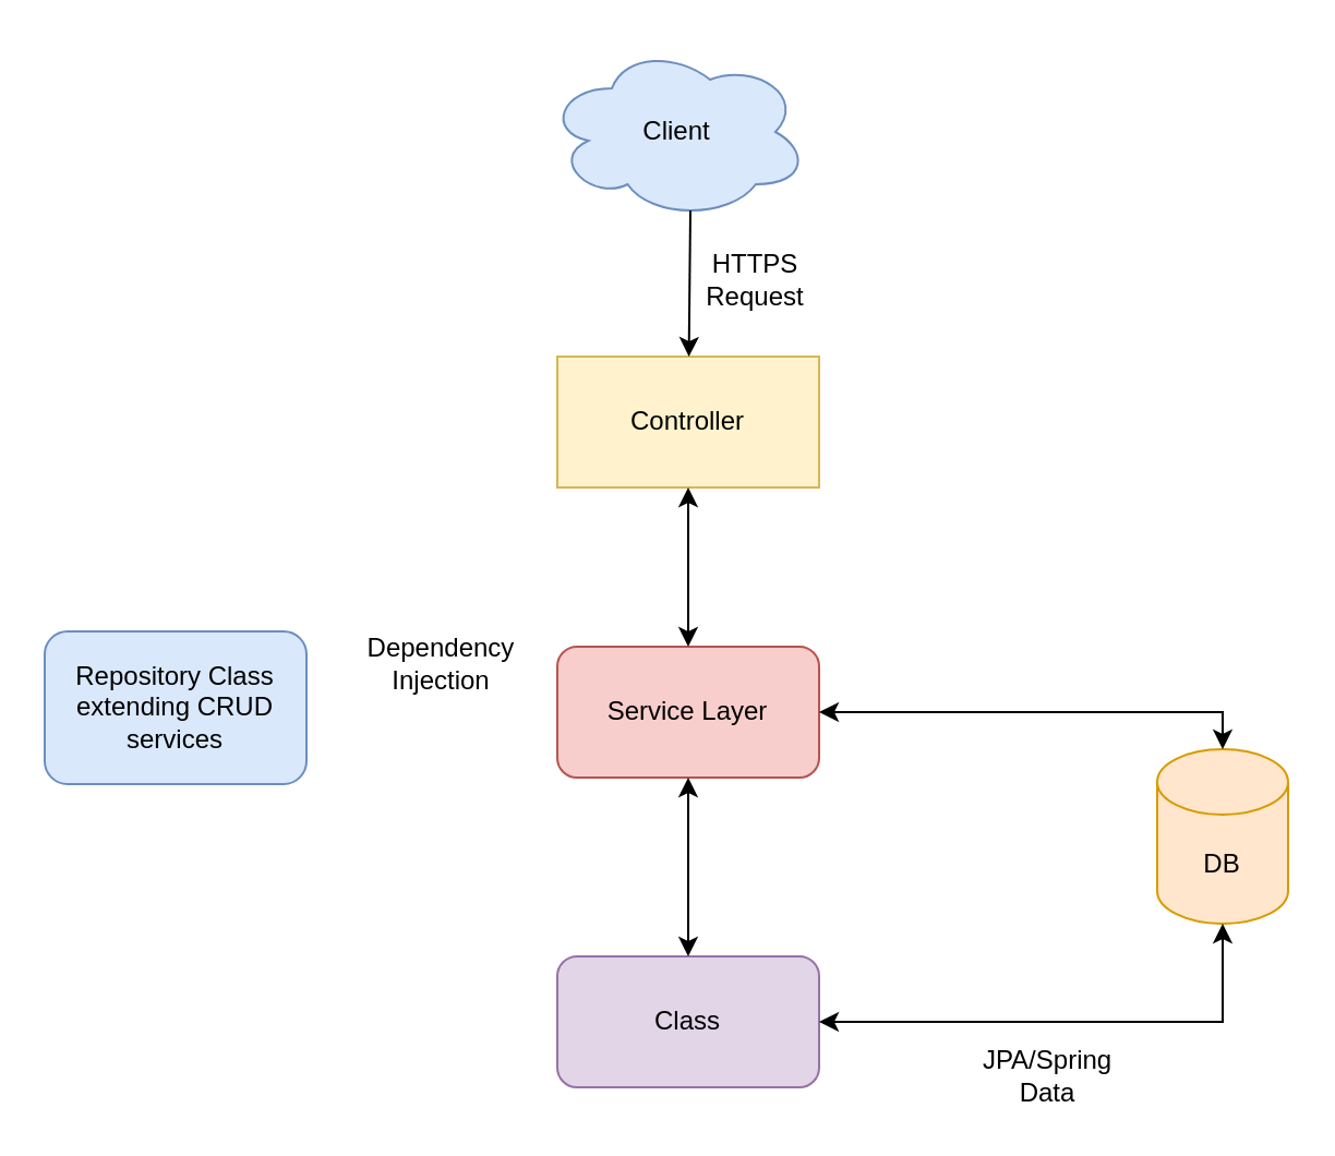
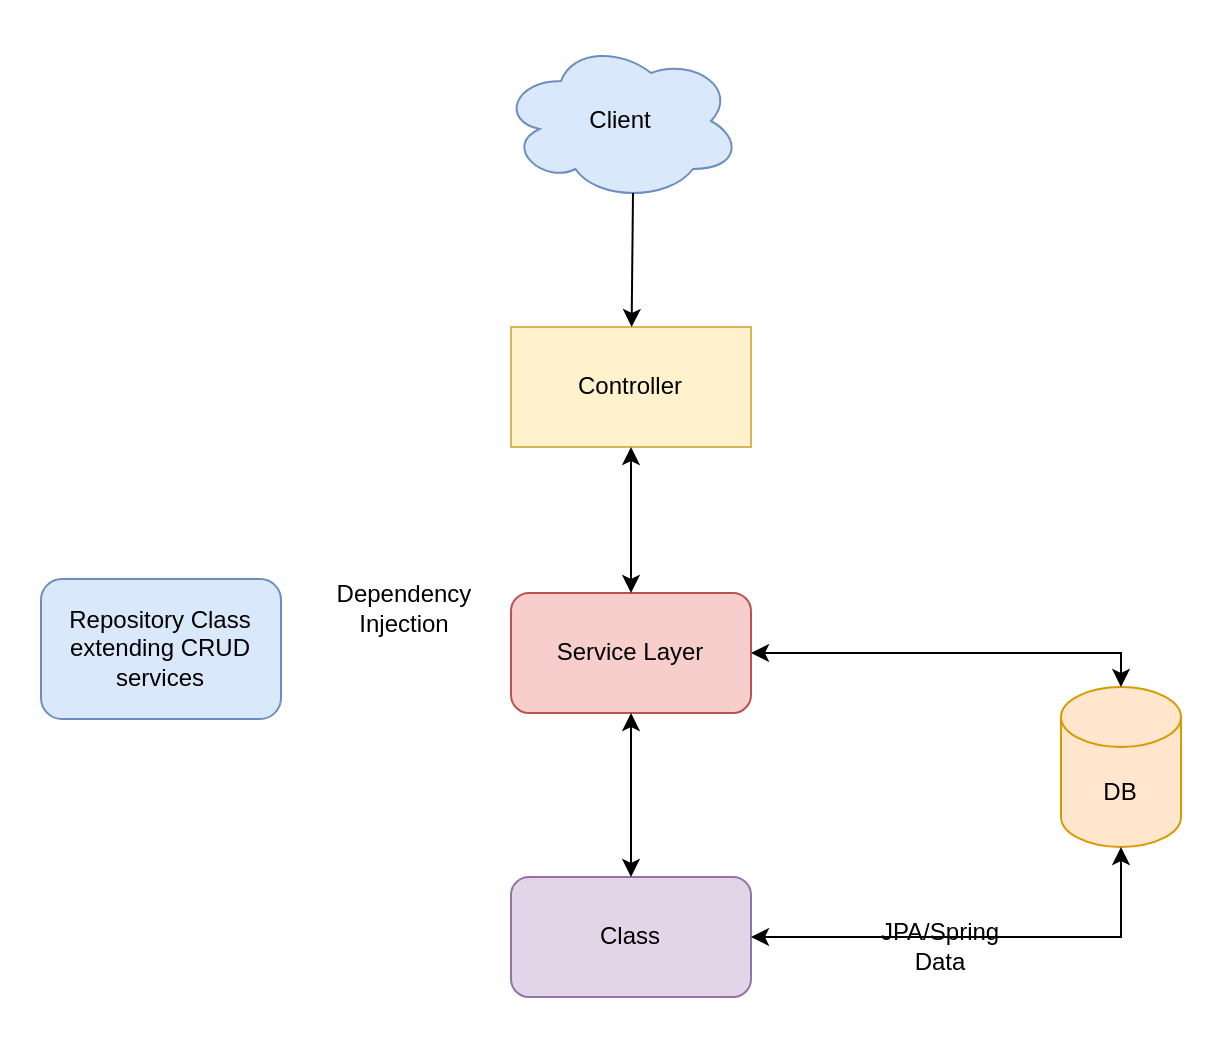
  <mxCell id="0" />
  <mxCell id="1" parent="0" />
  <mxCell id="2" value="Client" style="ellipse;shape=cloud;whiteSpace=wrap;html=1;fillColor=#dae8fc;strokeColor=#6c8ebf;" vertex="1" parent="1"><mxGeometry x="250" y="20" width="120" height="80" as="geometry" /></mxCell>
  <mxCell id="3" value="Controller" style="whiteSpace=wrap;html=1;fillColor=#fff2cc;strokeColor=#d6b656;rounded=0;" vertex="1" parent="1"><mxGeometry x="255" y="163" width="120" height="60" as="geometry" /></mxCell>
  <mxCell id="4" value="" style="endArrow=classic;html=1;rounded=0;exitX=0.55;exitY=0.95;exitDx=0;exitDy=0;exitPerimeter=0;" edge="1" parent="1" source="2" target="3"><mxGeometry width="50" height="50" relative="1" as="geometry"><mxPoint x="310" y="193" as="sourcePoint" /><mxPoint x="360" y="143" as="targetPoint" /></mxGeometry></mxCell>
  <mxCell id="5" value="Service Layer" style="rounded=1;whiteSpace=wrap;html=1;fillColor=#f8cecc;strokeColor=#b85450;" vertex="1" parent="1"><mxGeometry x="255" y="296" width="120" height="60" as="geometry" /></mxCell>
  <mxCell id="6" value="Class" style="rounded=1;whiteSpace=wrap;html=1;fillColor=#e1d5e7;strokeColor=#9673a6;" vertex="1" parent="1"><mxGeometry x="255" y="438" width="120" height="60" as="geometry" /></mxCell>
  <mxCell id="7" value="" style="endArrow=classic;startArrow=classic;html=1;rounded=0;entryX=0.5;entryY=1;entryDx=0;entryDy=0;exitX=0.5;exitY=0;exitDx=0;exitDy=0;" edge="1" parent="1" source="5" target="3"><mxGeometry width="50" height="50" relative="1" as="geometry"><mxPoint x="315" y="293" as="sourcePoint" /><mxPoint x="360" y="313" as="targetPoint" /></mxGeometry></mxCell>
  <mxCell id="8" value="" style="endArrow=classic;startArrow=classic;html=1;rounded=0;entryX=0.5;entryY=1;entryDx=0;entryDy=0;exitX=0.5;exitY=0;exitDx=0;exitDy=0;" edge="1" parent="1" source="6" target="5"><mxGeometry width="50" height="50" relative="1" as="geometry"><mxPoint x="315" y="443" as="sourcePoint" /><mxPoint x="360" y="313" as="targetPoint" /></mxGeometry></mxCell>
  <mxCell id="9" value="Repository Class extending CRUD services" style="rounded=1;whiteSpace=wrap;html=1;fillColor=#dae8fc;strokeColor=#6c8ebf;" vertex="1" parent="1"><mxGeometry x="20" y="289" width="120" height="70" as="geometry" /></mxCell>
  <mxCell id="10" value="Dependency Injection" style="text;html=1;strokeColor=none;fillColor=none;align=center;verticalAlign=middle;whiteSpace=wrap;rounded=0;" vertex="1" parent="1"><mxGeometry x="157" y="289" width="90" height="30" as="geometry" /></mxCell>
  <mxCell id="11" value="DB" style="shape=cylinder3;whiteSpace=wrap;html=1;boundedLbl=1;backgroundOutline=1;size=15;fillColor=#ffe6cc;strokeColor=#d79b00;" vertex="1" parent="1"><mxGeometry x="530" y="343" width="60" height="80" as="geometry" /></mxCell>
  <mxCell id="12" value="" style="endArrow=classic;startArrow=classic;html=1;rounded=0;exitX=1;exitY=0.5;exitDx=0;exitDy=0;entryX=0.5;entryY=1;entryDx=0;entryDy=0;entryPerimeter=0;edgeStyle=orthogonalEdgeStyle;" edge="1" parent="1" source="6" target="11"><mxGeometry width="50" height="50" relative="1" as="geometry"><mxPoint x="420" y="453" as="sourcePoint" /><mxPoint x="470" y="403" as="targetPoint" /></mxGeometry></mxCell>
  <mxCell id="13" value="" style="endArrow=classic;startArrow=classic;html=1;rounded=0;exitX=1;exitY=0.5;exitDx=0;exitDy=0;entryX=0.5;entryY=0;entryDx=0;entryDy=0;entryPerimeter=0;edgeStyle=orthogonalEdgeStyle;" edge="1" parent="1" source="5" target="11"><mxGeometry width="50" height="50" relative="1" as="geometry"><mxPoint x="310" y="353" as="sourcePoint" /><mxPoint x="360" y="303" as="targetPoint" /></mxGeometry></mxCell>
- <mxCell id="14" value="HTTPS Request" style="text;html=1;strokeColor=none;fillColor=none;align=center;verticalAlign=middle;whiteSpace=wrap;rounded=0;" vertex="1" parent="1"><mxGeometry x="316" y="113" width="60" height="30" as="geometry" /></mxCell>
- <mxCell id="15" value="JPA/Spring Data" style="text;html=1;strokeColor=none;fillColor=none;align=center;verticalAlign=middle;whiteSpace=wrap;rounded=0;" vertex="1" parent="1"><mxGeometry x="450" y="478" width="60" height="30" as="geometry" /></mxCell>
+ <mxCell id="15" value="JPA/Spring Data" style="text;html=1;strokeColor=none;fillColor=none;align=center;verticalAlign=middle;whiteSpace=wrap;rounded=0;" vertex="1" parent="1"><mxGeometry x="440" y="458" width="60" height="30" as="geometry" /></mxCell>
